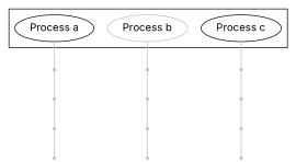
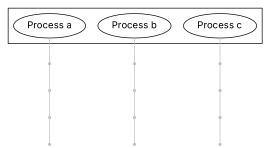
  digraph {
    rankdir=TD
    splines=line
    fontname=Inter
    node [group=a fontname=Inter color=gray75 shape=point]
    edge [arrowhead=none color=gray75 fillcolor=gray75 weight=2 fontname=Inter]
    n1 [label="Process a" color="" shape=""]
-   n2 [group=b label="Process b" shape=""]
+   n2 [group=b label="Process b" color="" shape=""]
    n3 [group=c label="Process c" color="" shape=""]
    node_a_1
    node_b_1 [group=b]
    node_c_1 [group=c]
    node_a_2
    node_a_3
    node_a_4
    node_b_2 [group=b]
    node_b_3 [group=b]
    node_b_4 [group=b]
    node_c_2 [group=c]
    node_c_3 [group=c]
    node_c_4 [group=c]
    subgraph cluster_1 {
      n1
      n2
      n3
    }
    n1 -> node_a_1
    n2 -> node_b_1
    n3 -> node_c_1
    node_a_1 -> node_a_2
    node_b_1 -> node_b_2
    node_c_1 -> node_c_2
    node_a_2 -> node_a_3
    node_a_3 -> node_a_4
    node_b_2 -> node_b_3
    node_b_3 -> node_b_4
    node_c_2 -> node_c_3
    node_c_3 -> node_c_4
  }
